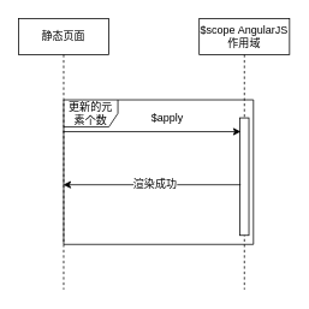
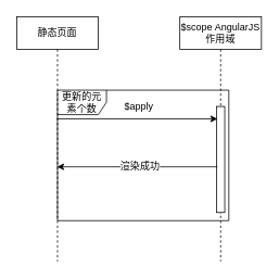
  <mxCell id="0" />
  <mxCell id="1" parent="0" />
  <mxCell id="2" value="更新的元素个数" style="shape=umlFrame;whiteSpace=wrap;html=1;" vertex="1" parent="1"><mxGeometry x="70" y="110" width="210" height="160" as="geometry" /></mxCell>
  <mxCell id="3" value="静态页面" style="shape=umlLifeline;perimeter=lifelinePerimeter;whiteSpace=wrap;html=1;container=1;collapsible=0;recursiveResize=0;outlineConnect=0;" parent="1" vertex="1"><mxGeometry x="20" y="20" width="100" height="300" as="geometry" /></mxCell>
  <mxCell id="4" value="$scope AngularJS作用域" style="shape=umlLifeline;perimeter=lifelinePerimeter;whiteSpace=wrap;html=1;container=1;collapsible=0;recursiveResize=0;outlineConnect=0;" parent="1" vertex="1"><mxGeometry x="220" y="20" width="100" height="300" as="geometry" /></mxCell>
  <mxCell id="5" value="" style="html=1;points=[];perimeter=orthogonalPerimeter;" parent="4" vertex="1"><mxGeometry x="45" y="110" width="10" height="130" as="geometry" /></mxCell>
  <mxCell id="6" value="" style="endArrow=classic;html=1;entryX=0.1;entryY=0.117;entryDx=0;entryDy=0;entryPerimeter=0;" edge="1" parent="1" source="3" target="5"><mxGeometry width="50" height="50" relative="1" as="geometry"><mxPoint x="140" y="180" as="sourcePoint" /><mxPoint x="190" y="130" as="targetPoint" /></mxGeometry></mxCell>
- <mxCell id="7" value="$apply" style="text;html=1;strokeColor=none;fillColor=none;align=center;verticalAlign=middle;whiteSpace=wrap;rounded=0;" vertex="1" parent="1"><mxGeometry x="165" y="120" width="40" height="20" as="geometry" /></mxCell>
+ <mxCell id="7" value="$apply" style="text;html=1;strokeColor=none;fillColor=none;align=center;verticalAlign=middle;whiteSpace=wrap;rounded=0;" vertex="1" parent="1"><mxGeometry x="150" y="120" width="40" height="20" as="geometry" /></mxCell>
  <mxCell id="8" value="" style="endArrow=classic;html=1;exitX=0.1;exitY=0.7;exitDx=0;exitDy=0;exitPerimeter=0;" edge="1" parent="1"><mxGeometry width="50" height="50" relative="1" as="geometry"><mxPoint x="266" y="204" as="sourcePoint" /><mxPoint x="69.5" y="204" as="targetPoint" /></mxGeometry></mxCell>
  <mxCell id="9" value="渲染成功" style="text;html=1;align=center;verticalAlign=middle;resizable=0;points=[];labelBackgroundColor=#ffffff;" vertex="1" connectable="0" parent="8"><mxGeometry x="-0.186" y="2" relative="1" as="geometry"><mxPoint x="-16" y="-4" as="offset" /></mxGeometry></mxCell>
